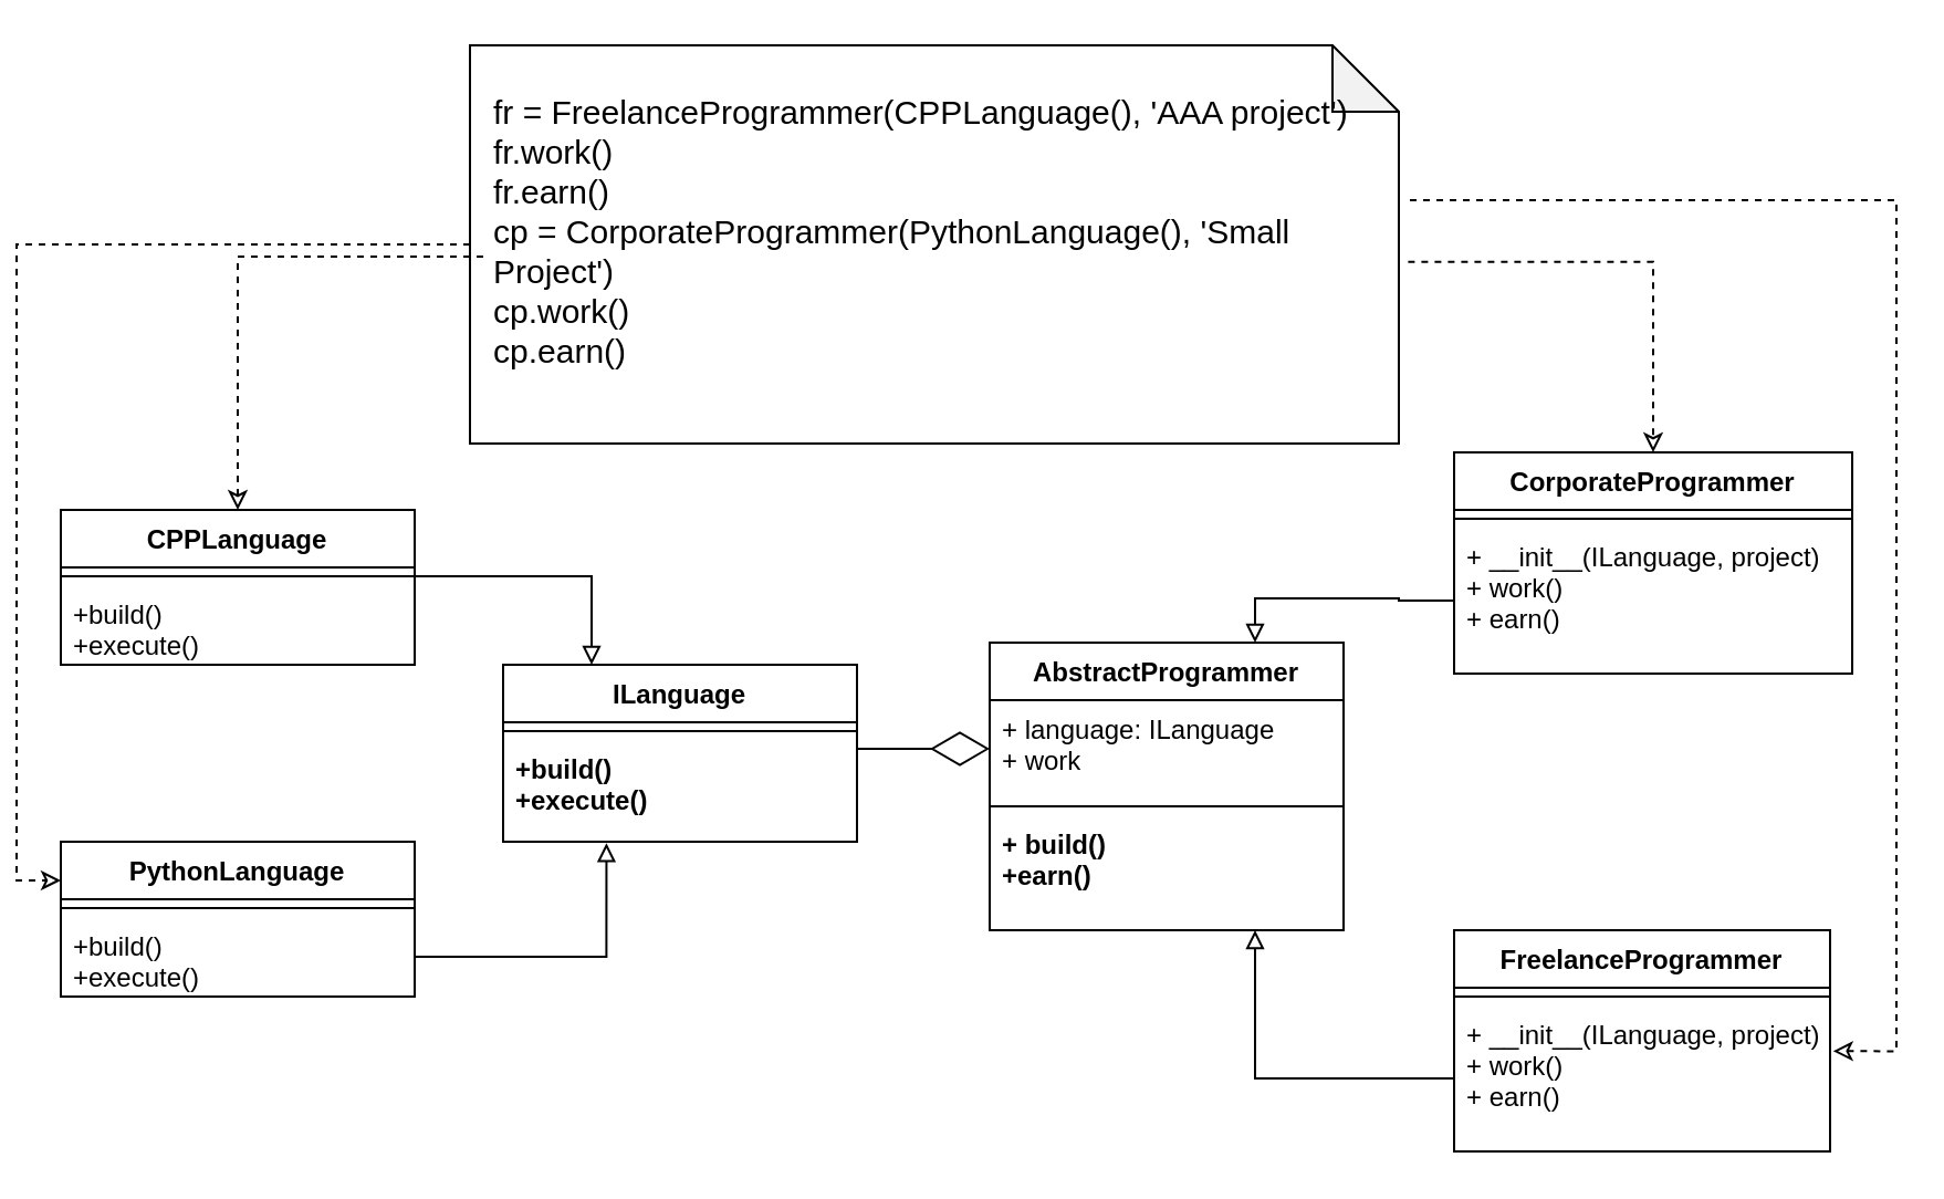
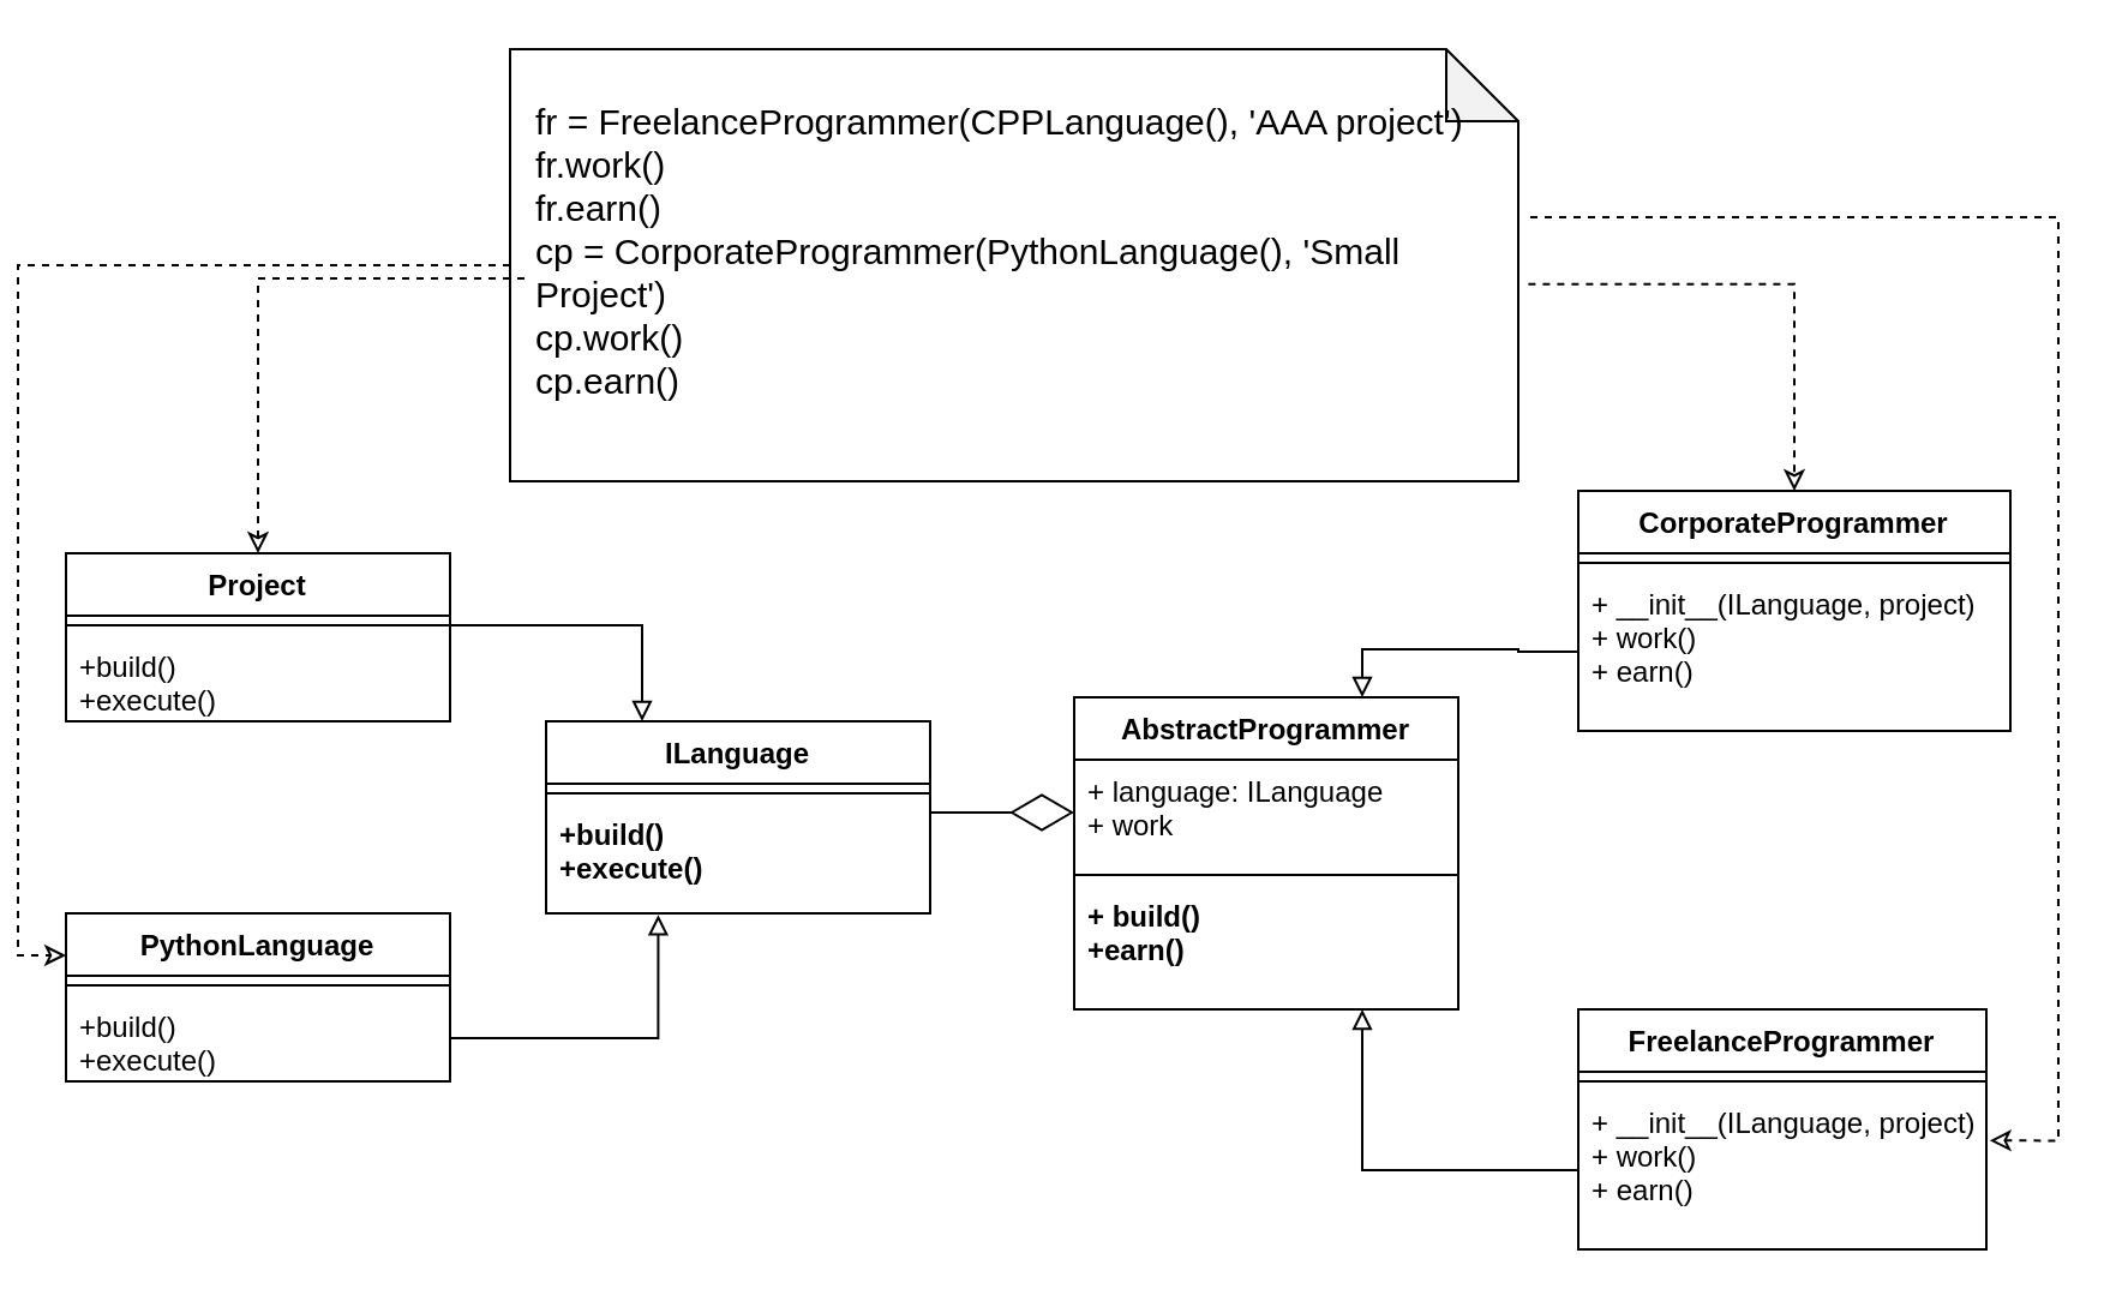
  <mxCell id="0" />
  <mxCell id="1" parent="0" />
  <mxCell id="2" value="ILanguage" style="swimlane;fontStyle=1;align=center;verticalAlign=top;childLayout=stackLayout;horizontal=1;startSize=26;horizontalStack=0;resizeParent=1;resizeParentMax=0;resizeLast=0;collapsible=1;marginBottom=0;" vertex="1" parent="1"><mxGeometry x="220" y="300" width="160" height="80" as="geometry" /></mxCell>
  <mxCell id="3" value="" style="line;strokeWidth=1;fillColor=none;align=left;verticalAlign=middle;spacingTop=-1;spacingLeft=3;spacingRight=3;rotatable=0;labelPosition=right;points=[];portConstraint=eastwest;strokeColor=inherit;" vertex="1" parent="2"><mxGeometry y="26" width="160" height="8" as="geometry" /></mxCell>
  <mxCell id="4" value="+build()&#10;+execute()" style="text;strokeColor=none;fillColor=none;align=left;verticalAlign=top;spacingLeft=4;spacingRight=4;overflow=hidden;rotatable=0;points=[[0,0.5],[1,0.5]];portConstraint=eastwest;fontStyle=1" vertex="1" parent="2"><mxGeometry y="34" width="160" height="46" as="geometry" /></mxCell>
- <mxCell id="5" value="CPPLanguage" style="swimlane;fontStyle=1;align=center;verticalAlign=top;childLayout=stackLayout;horizontal=1;startSize=26;horizontalStack=0;resizeParent=1;resizeParentMax=0;resizeLast=0;collapsible=1;marginBottom=0;" vertex="1" parent="1"><mxGeometry x="20" y="230" width="160" height="70" as="geometry" /></mxCell>
+ <mxCell id="5" value="Project" style="swimlane;fontStyle=1;align=center;verticalAlign=top;childLayout=stackLayout;horizontal=1;startSize=26;horizontalStack=0;resizeParent=1;resizeParentMax=0;resizeLast=0;collapsible=1;marginBottom=0;" vertex="1" parent="1"><mxGeometry x="20" y="230" width="160" height="70" as="geometry" /></mxCell>
  <mxCell id="6" value="" style="line;strokeWidth=1;fillColor=none;align=left;verticalAlign=middle;spacingTop=-1;spacingLeft=3;spacingRight=3;rotatable=0;labelPosition=right;points=[];portConstraint=eastwest;strokeColor=inherit;" vertex="1" parent="5"><mxGeometry y="26" width="160" height="8" as="geometry" /></mxCell>
  <mxCell id="7" value="+build()&#10;+execute()" style="text;strokeColor=none;fillColor=none;align=left;verticalAlign=top;spacingLeft=4;spacingRight=4;overflow=hidden;rotatable=0;points=[[0,0.5],[1,0.5]];portConstraint=eastwest;" vertex="1" parent="5"><mxGeometry y="34" width="160" height="36" as="geometry" /></mxCell>
  <mxCell id="8" value="PythonLanguage" style="swimlane;fontStyle=1;align=center;verticalAlign=top;childLayout=stackLayout;horizontal=1;startSize=26;horizontalStack=0;resizeParent=1;resizeParentMax=0;resizeLast=0;collapsible=1;marginBottom=0;" vertex="1" parent="1"><mxGeometry x="20" y="380" width="160" height="70" as="geometry" /></mxCell>
  <mxCell id="9" value="" style="line;strokeWidth=1;fillColor=none;align=left;verticalAlign=middle;spacingTop=-1;spacingLeft=3;spacingRight=3;rotatable=0;labelPosition=right;points=[];portConstraint=eastwest;strokeColor=inherit;" vertex="1" parent="8"><mxGeometry y="26" width="160" height="8" as="geometry" /></mxCell>
  <mxCell id="10" value="+build()&#10;+execute()" style="text;strokeColor=none;fillColor=none;align=left;verticalAlign=top;spacingLeft=4;spacingRight=4;overflow=hidden;rotatable=0;points=[[0,0.5],[1,0.5]];portConstraint=eastwest;" vertex="1" parent="8"><mxGeometry y="34" width="160" height="36" as="geometry" /></mxCell>
  <mxCell id="11" style="edgeStyle=orthogonalEdgeStyle;rounded=0;orthogonalLoop=1;jettySize=auto;html=1;entryX=0.25;entryY=0;entryDx=0;entryDy=0;endArrow=block;endFill=0;" edge="1" parent="1" source="6" target="2"><mxGeometry relative="1" as="geometry" /></mxCell>
  <mxCell id="12" style="edgeStyle=orthogonalEdgeStyle;rounded=0;orthogonalLoop=1;jettySize=auto;html=1;entryX=0.292;entryY=1.014;entryDx=0;entryDy=0;entryPerimeter=0;endArrow=block;endFill=0;" edge="1" parent="1" source="10" target="4"><mxGeometry relative="1" as="geometry" /></mxCell>
  <mxCell id="13" value="AbstractProgrammer" style="swimlane;fontStyle=1;align=center;verticalAlign=top;childLayout=stackLayout;horizontal=1;startSize=26;horizontalStack=0;resizeParent=1;resizeParentMax=0;resizeLast=0;collapsible=1;marginBottom=0;" vertex="1" parent="1"><mxGeometry x="440" y="290" width="160" height="130" as="geometry" /></mxCell>
  <mxCell id="14" value="+ language: ILanguage&#10;+ work&#10;" style="text;strokeColor=none;fillColor=none;align=left;verticalAlign=top;spacingLeft=4;spacingRight=4;overflow=hidden;rotatable=0;points=[[0,0.5],[1,0.5]];portConstraint=eastwest;" vertex="1" parent="13"><mxGeometry y="26" width="160" height="44" as="geometry" /></mxCell>
  <mxCell id="15" value="" style="line;strokeWidth=1;fillColor=none;align=left;verticalAlign=middle;spacingTop=-1;spacingLeft=3;spacingRight=3;rotatable=0;labelPosition=right;points=[];portConstraint=eastwest;strokeColor=inherit;" vertex="1" parent="13"><mxGeometry y="70" width="160" height="8" as="geometry" /></mxCell>
  <mxCell id="16" value="+ build()&#10;+earn()" style="text;strokeColor=none;fillColor=none;align=left;verticalAlign=top;spacingLeft=4;spacingRight=4;overflow=hidden;rotatable=0;points=[[0,0.5],[1,0.5]];portConstraint=eastwest;fontStyle=1" vertex="1" parent="13"><mxGeometry y="78" width="160" height="52" as="geometry" /></mxCell>
  <mxCell id="17" value="CorporateProgrammer" style="swimlane;fontStyle=1;align=center;verticalAlign=top;childLayout=stackLayout;horizontal=1;startSize=26;horizontalStack=0;resizeParent=1;resizeParentMax=0;resizeLast=0;collapsible=1;marginBottom=0;" vertex="1" parent="1"><mxGeometry x="650" y="204" width="180" height="100" as="geometry" /></mxCell>
  <mxCell id="18" value="" style="line;strokeWidth=1;fillColor=none;align=left;verticalAlign=middle;spacingTop=-1;spacingLeft=3;spacingRight=3;rotatable=0;labelPosition=right;points=[];portConstraint=eastwest;strokeColor=inherit;" vertex="1" parent="17"><mxGeometry y="26" width="180" height="8" as="geometry" /></mxCell>
  <mxCell id="19" value="+ __init__(ILanguage, project)&#10;+ work()&#10;+ earn()" style="text;strokeColor=none;fillColor=none;align=left;verticalAlign=top;spacingLeft=4;spacingRight=4;overflow=hidden;rotatable=0;points=[[0,0.5],[1,0.5]];portConstraint=eastwest;" vertex="1" parent="17"><mxGeometry y="34" width="180" height="66" as="geometry" /></mxCell>
  <mxCell id="20" value="FreelanceProgrammer" style="swimlane;fontStyle=1;align=center;verticalAlign=top;childLayout=stackLayout;horizontal=1;startSize=26;horizontalStack=0;resizeParent=1;resizeParentMax=0;resizeLast=0;collapsible=1;marginBottom=0;" vertex="1" parent="1"><mxGeometry x="650" y="420" width="170" height="100" as="geometry" /></mxCell>
  <mxCell id="21" value="" style="line;strokeWidth=1;fillColor=none;align=left;verticalAlign=middle;spacingTop=-1;spacingLeft=3;spacingRight=3;rotatable=0;labelPosition=right;points=[];portConstraint=eastwest;strokeColor=inherit;" vertex="1" parent="20"><mxGeometry y="26" width="170" height="8" as="geometry" /></mxCell>
  <mxCell id="22" value="+ __init__(ILanguage, project)&#10;+ work()&#10;+ earn()" style="text;strokeColor=none;fillColor=none;align=left;verticalAlign=top;spacingLeft=4;spacingRight=4;overflow=hidden;rotatable=0;points=[[0,0.5],[1,0.5]];portConstraint=eastwest;" vertex="1" parent="20"><mxGeometry y="34" width="170" height="66" as="geometry" /></mxCell>
  <mxCell id="23" style="edgeStyle=orthogonalEdgeStyle;rounded=0;orthogonalLoop=1;jettySize=auto;html=1;entryX=0.75;entryY=0;entryDx=0;entryDy=0;endArrow=block;endFill=0;" edge="1" parent="1" source="19" target="13"><mxGeometry relative="1" as="geometry" /></mxCell>
  <mxCell id="24" style="edgeStyle=orthogonalEdgeStyle;rounded=0;orthogonalLoop=1;jettySize=auto;html=1;entryX=0.75;entryY=1;entryDx=0;entryDy=0;entryPerimeter=0;endArrow=block;endFill=0;" edge="1" parent="1" source="22" target="16"><mxGeometry relative="1" as="geometry" /></mxCell>
  <mxCell id="25" value="" style="group" vertex="1" connectable="0" parent="1"><mxGeometry x="205" width="420" height="180" as="geometry" y="20" /></mxCell>
  <mxCell id="26" value="" style="shape=note;whiteSpace=wrap;html=1;backgroundOutline=1;darkOpacity=0.05;" vertex="1" parent="25"><mxGeometry width="420" height="180" as="geometry" /></mxCell>
  <mxCell id="27" value="&lt;p style=&quot;font-size: 15px;&quot;&gt;&lt;font style=&quot;font-weight: normal; font-size: 15px;&quot;&gt;fr = FreelanceProgrammer(CPPLanguage(), 'AAA project')&lt;br&gt;&lt;/font&gt;&lt;font style=&quot;font-size: 15px;&quot;&gt;fr.work()&lt;br&gt;&lt;/font&gt;&lt;font style=&quot;font-size: 15px;&quot;&gt;fr.earn()&lt;/font&gt;&lt;font style=&quot;font-size: 15px;&quot;&gt;&lt;br&gt;&lt;/font&gt;&lt;font style=&quot;font-size: 15px;&quot;&gt;cp = CorporateProgrammer(PythonLanguage(), 'Small Project')&lt;br&gt;&lt;/font&gt;&lt;span style=&quot;background-color: initial;&quot;&gt;cp.work()&lt;br&gt;cp.earn()&lt;/span&gt;&lt;/p&gt;" style="text;html=1;strokeColor=none;fillColor=none;spacing=5;spacingTop=-20;whiteSpace=wrap;overflow=hidden;rounded=0;" vertex="1" parent="25"><mxGeometry x="6" y="17.22" width="403" height="156.52" as="geometry" /></mxCell>
  <mxCell id="28" value="" style="endArrow=diamondThin;endFill=0;endSize=24;html=1;rounded=0;entryX=0;entryY=0.5;entryDx=0;entryDy=0;exitX=1;exitY=0.087;exitDx=0;exitDy=0;exitPerimeter=0;" edge="1" parent="1" source="4" target="14"><mxGeometry width="160" relative="1" as="geometry"><mxPoint x="330" y="240" as="sourcePoint" /><mxPoint x="490" y="240" as="targetPoint" /></mxGeometry></mxCell>
  <mxCell id="29" style="edgeStyle=orthogonalEdgeStyle;rounded=0;orthogonalLoop=1;jettySize=auto;html=1;entryX=0.5;entryY=0;entryDx=0;entryDy=0;dashed=1;fontSize=15;startArrow=none;startFill=0;endArrow=classic;endFill=0;" edge="1" parent="1" source="27" target="5"><mxGeometry relative="1" as="geometry" /></mxCell>
  <mxCell id="30" style="edgeStyle=orthogonalEdgeStyle;rounded=0;orthogonalLoop=1;jettySize=auto;html=1;entryX=0;entryY=0.25;entryDx=0;entryDy=0;dashed=1;fontSize=15;startArrow=none;startFill=0;endArrow=classic;endFill=0;" edge="1" parent="1" source="26" target="8"><mxGeometry relative="1" as="geometry" /></mxCell>
  <mxCell id="31" style="edgeStyle=orthogonalEdgeStyle;rounded=0;orthogonalLoop=1;jettySize=auto;html=1;entryX=0.5;entryY=0;entryDx=0;entryDy=0;dashed=1;fontSize=15;startArrow=none;startFill=0;endArrow=classic;endFill=0;exitX=1.01;exitY=0.544;exitDx=0;exitDy=0;exitPerimeter=0;" edge="1" parent="1" source="26" target="17"><mxGeometry relative="1" as="geometry" /></mxCell>
  <mxCell id="32" style="edgeStyle=orthogonalEdgeStyle;rounded=0;orthogonalLoop=1;jettySize=auto;html=1;entryX=1.008;entryY=0.313;entryDx=0;entryDy=0;entryPerimeter=0;dashed=1;fontSize=15;startArrow=none;startFill=0;endArrow=classic;endFill=0;" edge="1" parent="1" target="22"><mxGeometry relative="1" as="geometry"><mxPoint x="630" y="90" as="sourcePoint" /><Array as="points"><mxPoint x="850" y="90" /><mxPoint x="850" y="475" /></Array></mxGeometry></mxCell>
